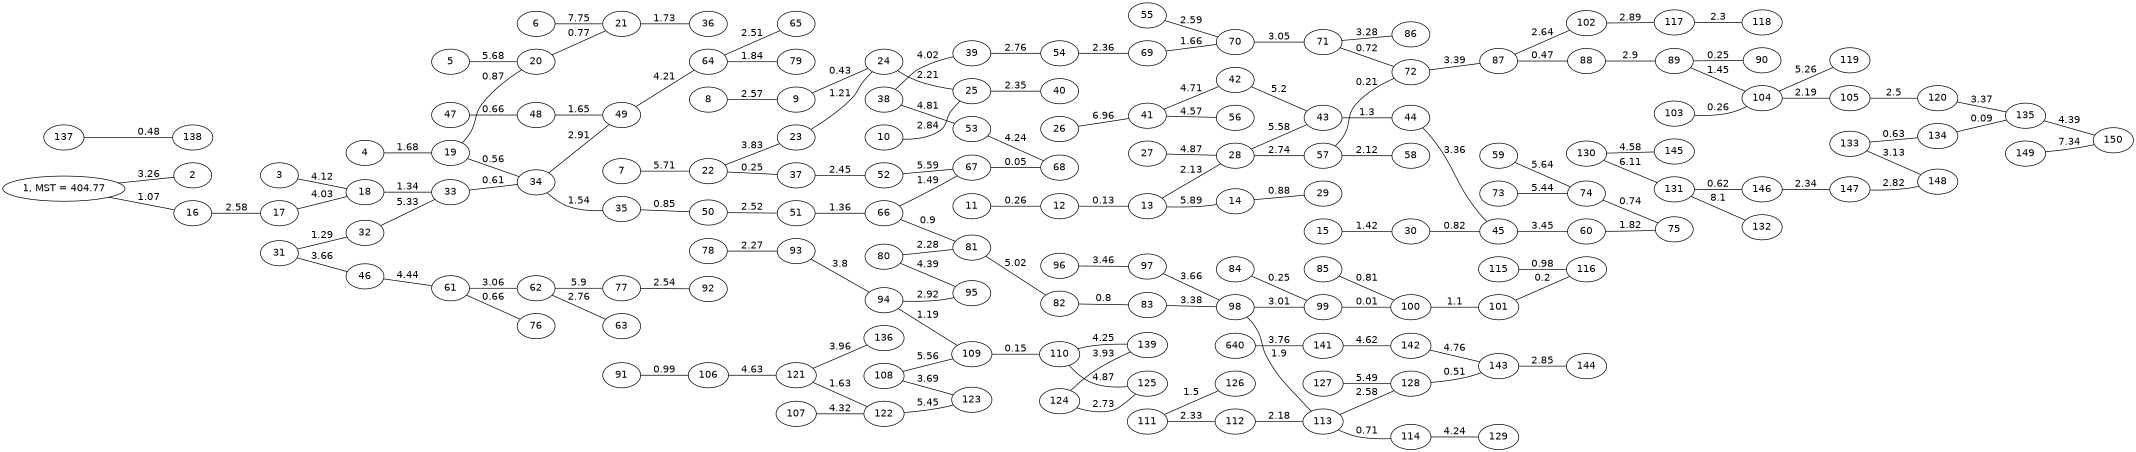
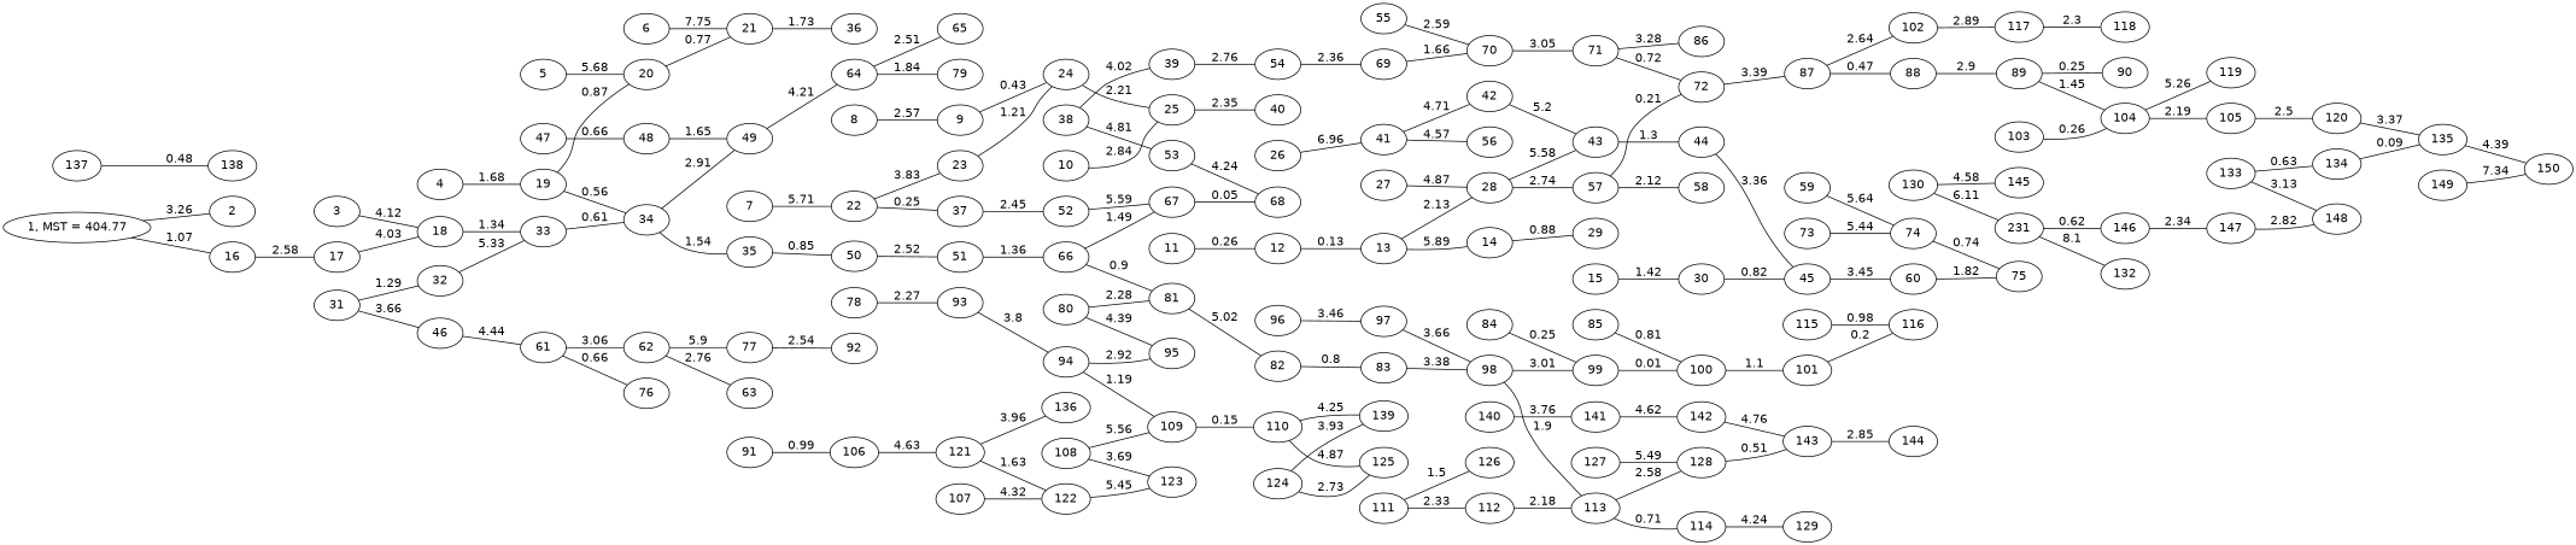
  graph {
    fontname="DejaVu Sans"
    rankdir=LR
    node [fontname="DejaVu Sans"]
    edge [fontname="DejaVu Sans"]
    6
    21
    36
    149
    150
    26
    41
    42
    56
    43
    130
-   131
+   131 [label=231]
    145
    146
    132
    147
    62
    77
    63
    92
    13
    14
    28
    29
    57
    7
    22
    23
    37
    24
    52
    5
    20
    59
    74
    75
    67
    68
    44
    45
    108
    109
    123
    110
    125
    139
    127
    128
    143
    144
    122
    73
    32
    33
    34
    49
    35
    104
    119
    105
    120
    81
    82
    83
    98
    27
    142
    106
    121
    136
    141
    38
    53
    39
    54
    72
    58
    46
    61
    76
    135
    80
    95
    107
    114
    129
    64
    65
    79
    3
    18
    17
    69
    124
    25
    93
    94
-   140 [label=640]
+   140
    97
    99
    113
    100
    31
    96
    60
    87
    88
    102
    89
    117
    71
    86
    n113 [label="1, MST = 404.77"]
    2
    16
    133
    148
    134
    70
    101
    50
    90
    118
    10
    40
    55
    8
    9
    51
    66
    111
    112
    126
    78
    4
    19
    48
    15
    30
    116
    91
    115
    85
    47
    137
    138
    103
    11
    12
    84
    6 -- 21 [label=7.75]
    21 -- 36 [label=1.73]
    149 -- 150 [label=7.34]
    26 -- 41 [label=6.96]
    41 -- 42 [label=4.71]
    41 -- 56 [label=4.57]
    42 -- 43 [label=5.2]
    43 -- 44 [label=1.3]
    130 -- 131 [label=6.11]
    130 -- 145 [label=4.58]
    131 -- 146 [label=0.62]
    131 -- 132 [label=8.1]
    146 -- 147 [label=2.34]
    147 -- 148 [label=2.82]
    62 -- 77 [label=5.9]
    62 -- 63 [label=2.76]
    77 -- 92 [label=2.54]
    13 -- 14 [label=5.89]
    13 -- 28 [label=2.13]
    14 -- 29 [label=0.88]
    28 -- 43 [label=5.58]
    28 -- 57 [label=2.74]
    57 -- 72 [label=0.21]
    57 -- 58 [label=2.12]
    7 -- 22 [label=5.71]
    22 -- 23 [label=3.83]
    22 -- 37 [label=0.25]
    23 -- 24 [label=1.21]
    37 -- 52 [label=2.45]
    24 -- 25 [label=2.21]
    52 -- 67 [label=5.59]
    5 -- 20 [label=5.68]
    20 -- 21 [label=0.77]
    59 -- 74 [label=5.64]
    74 -- 75 [label=0.74]
    67 -- 68 [label=0.05]
    44 -- 45 [label=3.36]
    45 -- 60 [label=3.45]
    108 -- 109 [label=5.56]
    108 -- 123 [label=3.69]
    109 -- 110 [label=0.15]
    110 -- 125 [label=4.87]
    110 -- 139 [label=4.25]
    127 -- 128 [label=5.49]
    128 -- 143 [label=0.51]
    143 -- 144 [label=2.85]
    122 -- 123 [label=5.45]
    73 -- 74 [label=5.44]
    32 -- 33 [label=5.33]
    33 -- 34 [label=0.61]
    34 -- 49 [label=2.91]
    34 -- 35 [label=1.54]
    49 -- 64 [label=4.21]
    35 -- 50 [label=0.85]
    104 -- 119 [label=5.26]
    104 -- 105 [label=2.19]
    105 -- 120 [label=2.5]
    120 -- 135 [label=3.37]
    81 -- 82 [label=5.02]
    82 -- 83 [label=0.8]
    83 -- 98 [label=3.38]
    98 -- 99 [label=3.01]
    98 -- 113 [label=1.9]
    27 -- 28 [label=4.87]
    142 -- 143 [label=4.76]
    106 -- 121 [label=4.63]
    121 -- 122 [label=1.63]
    121 -- 136 [label=3.96]
    141 -- 142 [label=4.62]
    38 -- 53 [label=4.81]
    38 -- 39 [label=4.02]
    53 -- 68 [label=4.24]
    39 -- 54 [label=2.76]
    54 -- 69 [label=2.36]
    72 -- 87 [label=3.39]
    46 -- 61 [label=4.44]
    61 -- 62 [label=3.06]
    61 -- 76 [label=0.66]
    135 -- 150 [label=4.39]
    80 -- 81 [label=2.28]
    80 -- 95 [label=4.39]
    107 -- 122 [label=4.32]
    114 -- 129 [label=4.24]
    64 -- 65 [label=2.51]
    64 -- 79 [label=1.84]
    3 -- 18 [label=4.12]
    18 -- 33 [label=1.34]
    17 -- 18 [label=4.03]
    69 -- 70 [label=1.66]
    124 -- 125 [label=2.73]
    124 -- 139 [label=3.93]
    25 -- 40 [label=2.35]
    93 -- 94 [label=3.8]
    94 -- 109 [label=1.19]
    94 -- 95 [label=2.92]
    140 -- 141 [label=3.76]
    97 -- 98 [label=3.66]
    99 -- 100 [label=0.01]
    113 -- 128 [label=2.58]
    113 -- 114 [label=0.71]
    100 -- 101 [label=1.1]
    31 -- 32 [label=1.29]
    31 -- 46 [label=3.66]
    96 -- 97 [label=3.46]
    60 -- 75 [label=1.82]
    87 -- 88 [label=0.47]
    87 -- 102 [label=2.64]
    88 -- 89 [label=2.9]
    102 -- 117 [label=2.89]
    89 -- 104 [label=1.45]
    89 -- 90 [label=0.25]
    117 -- 118 [label=2.3]
    71 -- 72 [label=0.72]
    71 -- 86 [label=3.28]
    n113 -- 2 [label=3.26]
    n113 -- 16 [label=1.07]
    16 -- 17 [label=2.58]
    133 -- 148 [label=3.13]
    133 -- 134 [label=0.63]
    134 -- 135 [label=0.09]
    70 -- 71 [label=3.05]
    101 -- 116 [label=0.2]
    50 -- 51 [label=2.52]
    10 -- 25 [label=2.84]
    55 -- 70 [label=2.59]
    8 -- 9 [label=2.57]
    9 -- 24 [label=0.43]
    51 -- 66 [label=1.36]
    66 -- 67 [label=1.49]
    66 -- 81 [label=0.9]
    111 -- 112 [label=2.33]
    111 -- 126 [label=1.5]
    112 -- 113 [label=2.18]
    78 -- 93 [label=2.27]
    4 -- 19 [label=1.68]
    19 -- 20 [label=0.87]
    19 -- 34 [label=0.56]
    48 -- 49 [label=1.65]
    15 -- 30 [label=1.42]
    30 -- 45 [label=0.82]
    91 -- 106 [label=0.99]
    115 -- 116 [label=0.98]
    85 -- 100 [label=0.81]
    47 -- 48 [label=0.66]
    137 -- 138 [label=0.48]
    103 -- 104 [label=0.26]
    11 -- 12 [label=0.26]
    12 -- 13 [label=0.13]
    84 -- 99 [label=0.25]
  }
